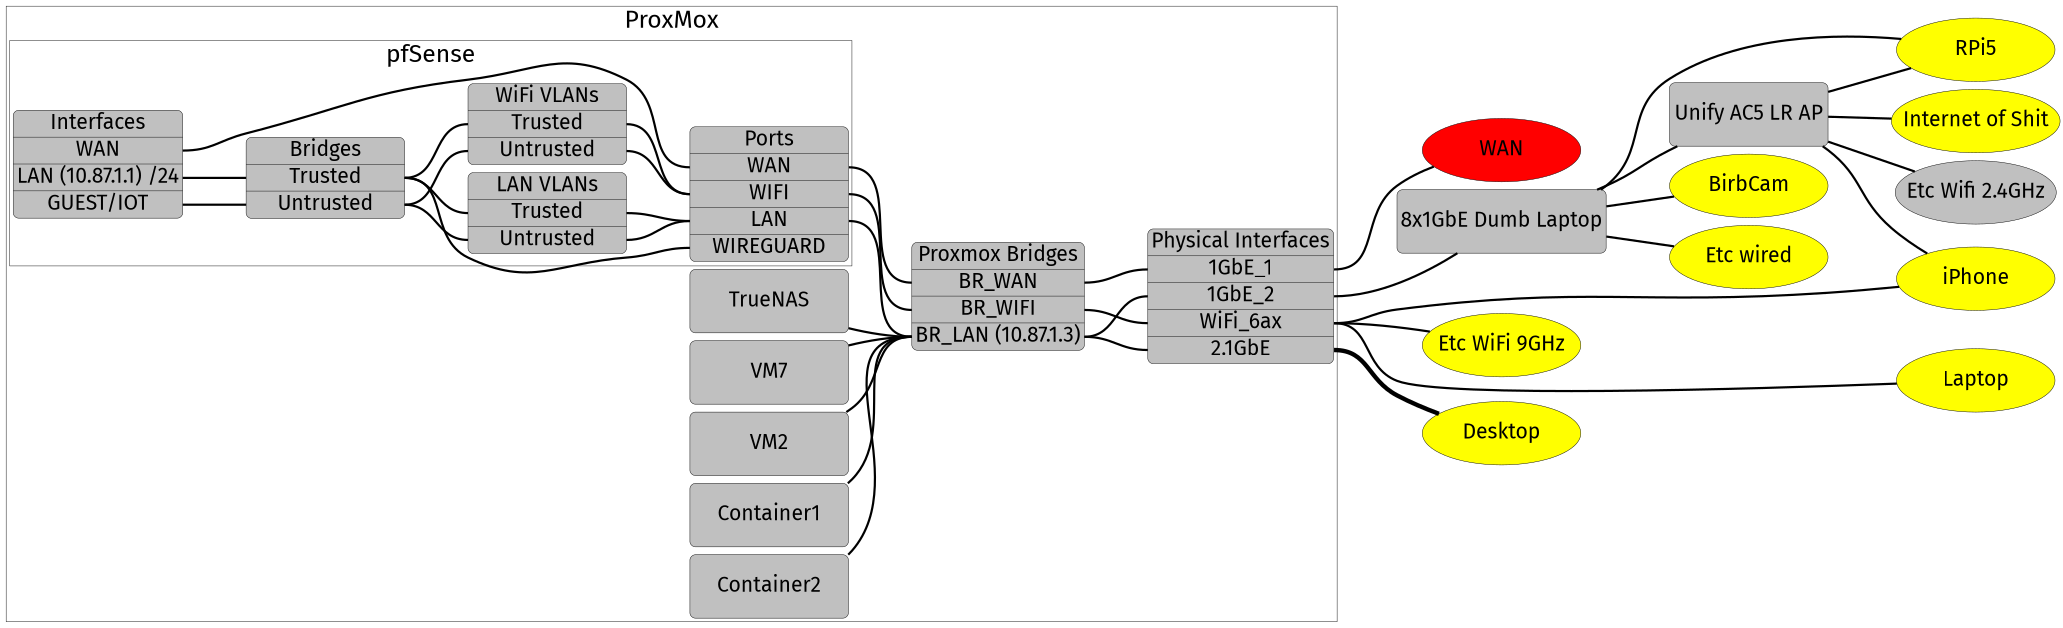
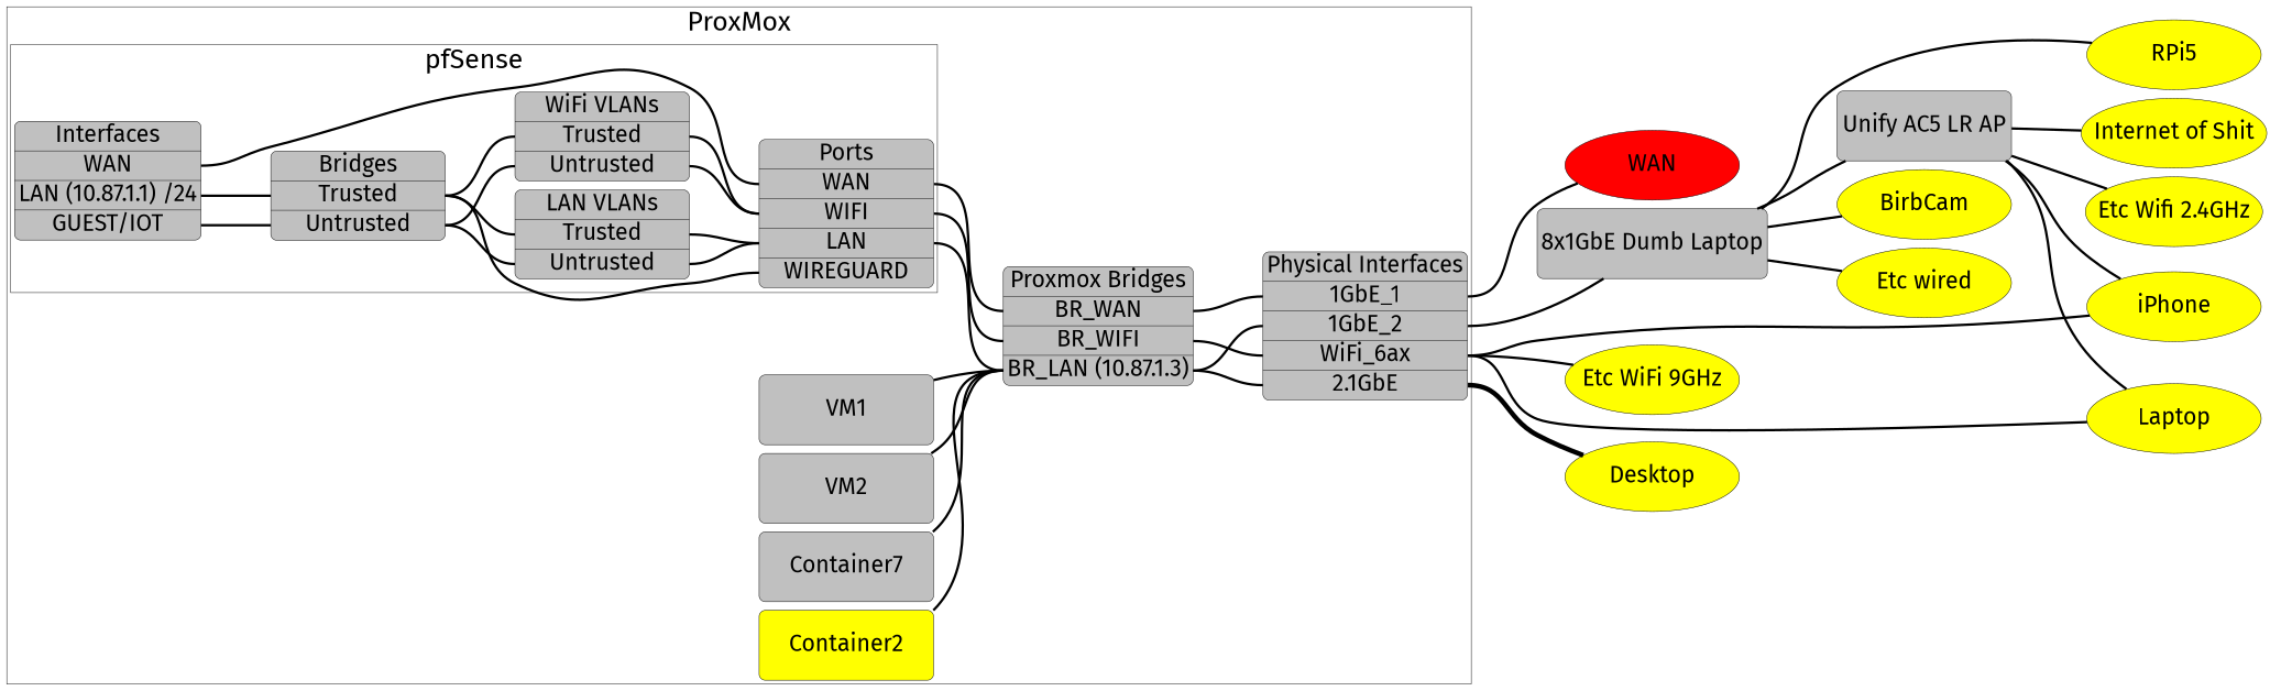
  graph {
    fontname="Fira Sans"
    forcelabels=true
    rankdir=LR
    ranksep=2
    node [fillcolor=grey fixedsize=false fontname="Fira Sans" fontsize=48 shape=oval style="rounded,filled"]
    edge [fontname="Fira Sans" penwidth=5]
    n1 [height=2 label="Interfaces | <wan>WAN  | <lan>LAN (10.87.1.1) /24  | <lan_ut>GUEST/IOT" shape=record width=5]
    n2 [height=2 label="Bridges | <tr>Trusted | <ut>Untrusted" shape=record width=5]
    n3 [height=2 label="Ports | <wan>WAN | <wifi>WIFI  | <lan>LAN | <wg>WIREGUARD" shape=record width=5]
    n4 [height=2 label="LAN VLANs | <tr>Trusted | <ut>Untrusted" shape=record width=5]
    n5 [height=2 label="WiFi VLANs | <tr>Trusted | <ut>Untrusted" shape=record width=5]
    n6 [height=2 label="Proxmox Bridges | <wan>BR_WAN | <wifi>BR_WIFI | <lan>BR_LAN (10.87.1.3)" shape=record width=5]
    n7 [height=2 label="Physical Interfaces | <g0>1GbE_1 | <g1>1GbE_2 | <wifi>WiFi_6ax | <g25>2.1GbE" shape=record width=5]
-   TrueNAS [height=2 shape=box width=5]
-   VM1 [height=2 shape=box width=5 label=VM7]
+   VM1 [height=2 shape=box width=5]
    VM2 [height=2 shape=box width=5]
-   Container1 [height=2 shape=box width=5]
-   Container2 [height=2 shape=box width=5]
+   Container1 [height=2 shape=box width=5 label=Container7]
+   Container2 [fillcolor=yellow height=2 shape=box width=5]
    n13 [height=2 label="8x1GbE Dumb Laptop" shape=box width=5]
    WAN [fillcolor=red height=2 width=5]
    Laptop [fillcolor=yellow height=2 width=5]
    iPhone [fillcolor=yellow height=2 width=5]
    n17 [fillcolor=yellow height=2 label="Etc WiFi 9GHz" width=5]
    Desktop [fillcolor=yellow height=2 width=5]
    "Unify AC5 LR AP" [height=2 shape=box width=5]
    RPi5 [fillcolor=yellow height=2 width=5]
    BirbCam [fillcolor=yellow height=2 width=5]
    "Etc wired" [fillcolor=yellow height=2 width=5]
    "Internet of Shit" [fillcolor=yellow height=2 width=5]
-   "Etc Wifi 2.4GHz" [height=2 width=5]
+   "Etc Wifi 2.4GHz" [fillcolor=yellow height=2 width=5]
    subgraph cluster_1 {
      fontsize=56
      label=ProxMox
      n6
      n7
-     TrueNAS
      VM1
      VM2
      Container1
      Container2
      subgraph cluster_2 {
        fontsize=56
        label=pfSense
        n1
        n2
        n3
        n4
        n5
      }
    }
    n1 -- n2 [headport=tr tailport=lan]
    n1 -- n2 [headport=ut tailport=lan_ut]
    n1 -- n3 [headport=wan tailport=wan]
    n2 -- n4 [headport=tr tailport=tr]
    n2 -- n4 [headport=ut tailport=ut]
    n2 -- n5 [headport=tr tailport=tr]
    n2 -- n5 [headport=ut tailport=ut]
    n3 -- n2 [headport=tr tailport=wg]
    n3 -- n6 [headport=wan tailport=wan]
    n3 -- n6 [headport=lan tailport=lan]
    n3 -- n6 [headport=wifi tailport=wifi]
    n4 -- n3 [headport=lan tailport=tr]
    n4 -- n3 [headport=lan tailport=ut]
    n5 -- n3 [headport=wifi tailport=tr]
    n5 -- n3 [headport=wifi tailport=ut]
    n6 -- n7 [headport=g0 tailport=wan]
    n6 -- n7 [headport=wifi tailport=wifi]
    n6 -- n7 [headport=g1 tailport=lan]
    n6 -- n7 [headport=g25 tailport=lan]
    n7 -- n13 [headport=west tailport=g1]
    n7 -- WAN [tailport=g0]
    n7 -- Laptop [tailport=wifi]
    n7 -- iPhone [tailport=wifi]
    n7 -- n17 [tailport=wifi]
    n7 -- Desktop [penwidth=10 tailport=g25]
-   TrueNAS -- n6 [headport=lan]
    VM1 -- n6 [headport=lan]
    VM2 -- n6 [headport=lan]
    Container1 -- n6 [headport=lan]
    Container2 -- n6 [headport=lan]
    n13 -- "Unify AC5 LR AP" [tailport=west]
    n13 -- RPi5 [tailport=west]
    n13 -- BirbCam [tailport=west]
    n13 -- "Etc wired" [tailport=west]
-   "Unify AC5 LR AP" -- RPi5
+   "Unify AC5 LR AP" -- Laptop
    "Unify AC5 LR AP" -- iPhone
    "Unify AC5 LR AP" -- "Internet of Shit"
    "Unify AC5 LR AP" -- "Etc Wifi 2.4GHz"
  }
